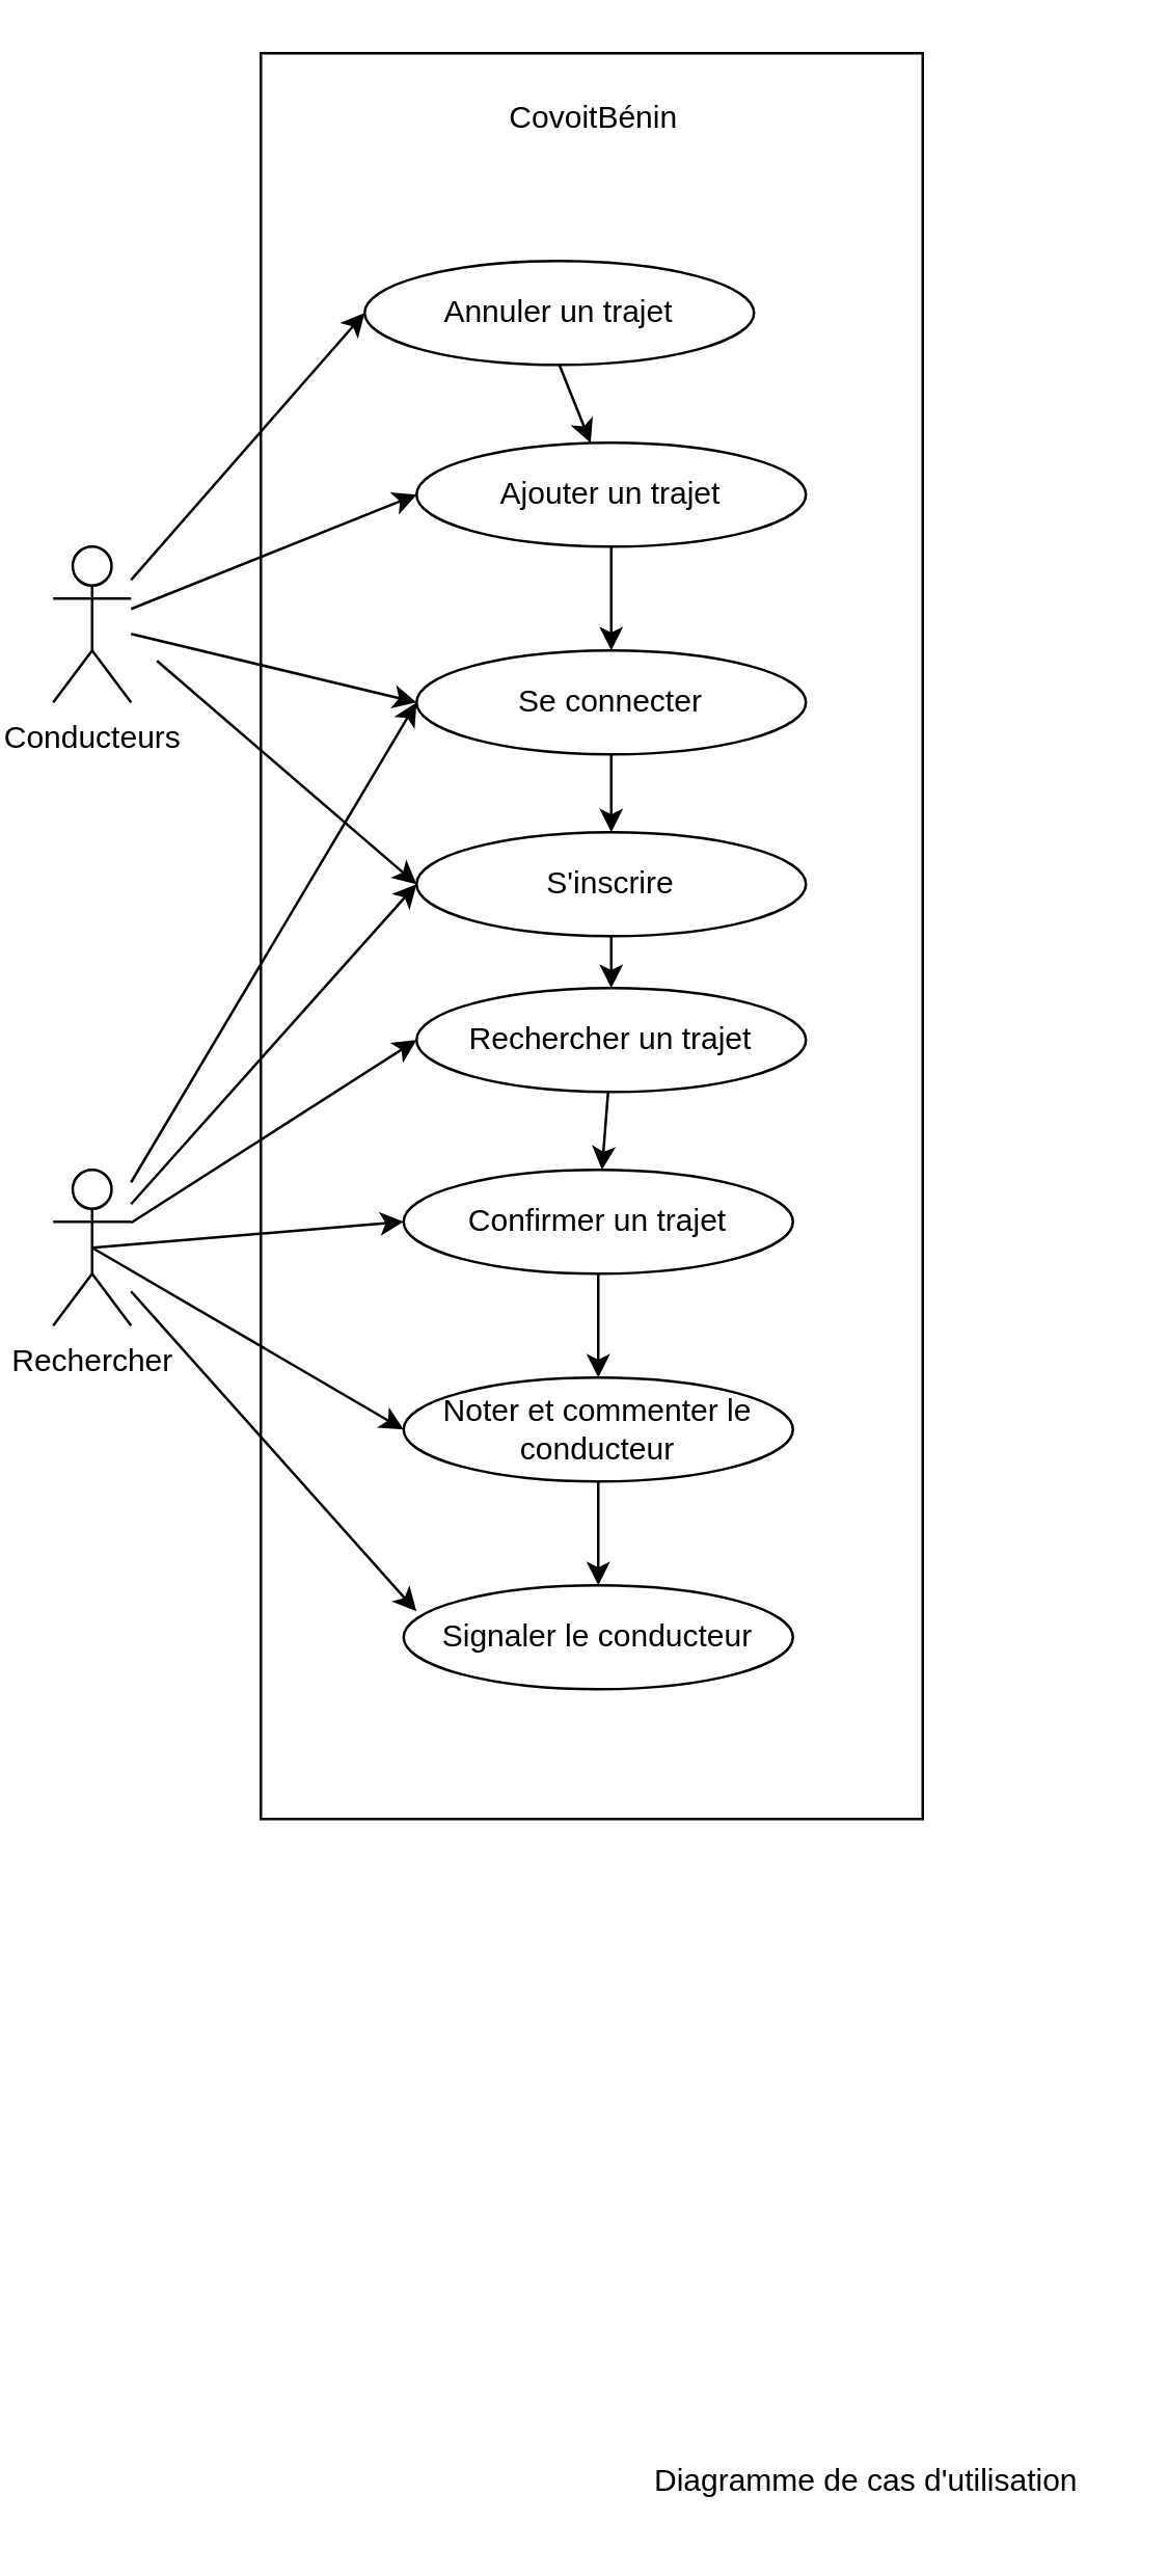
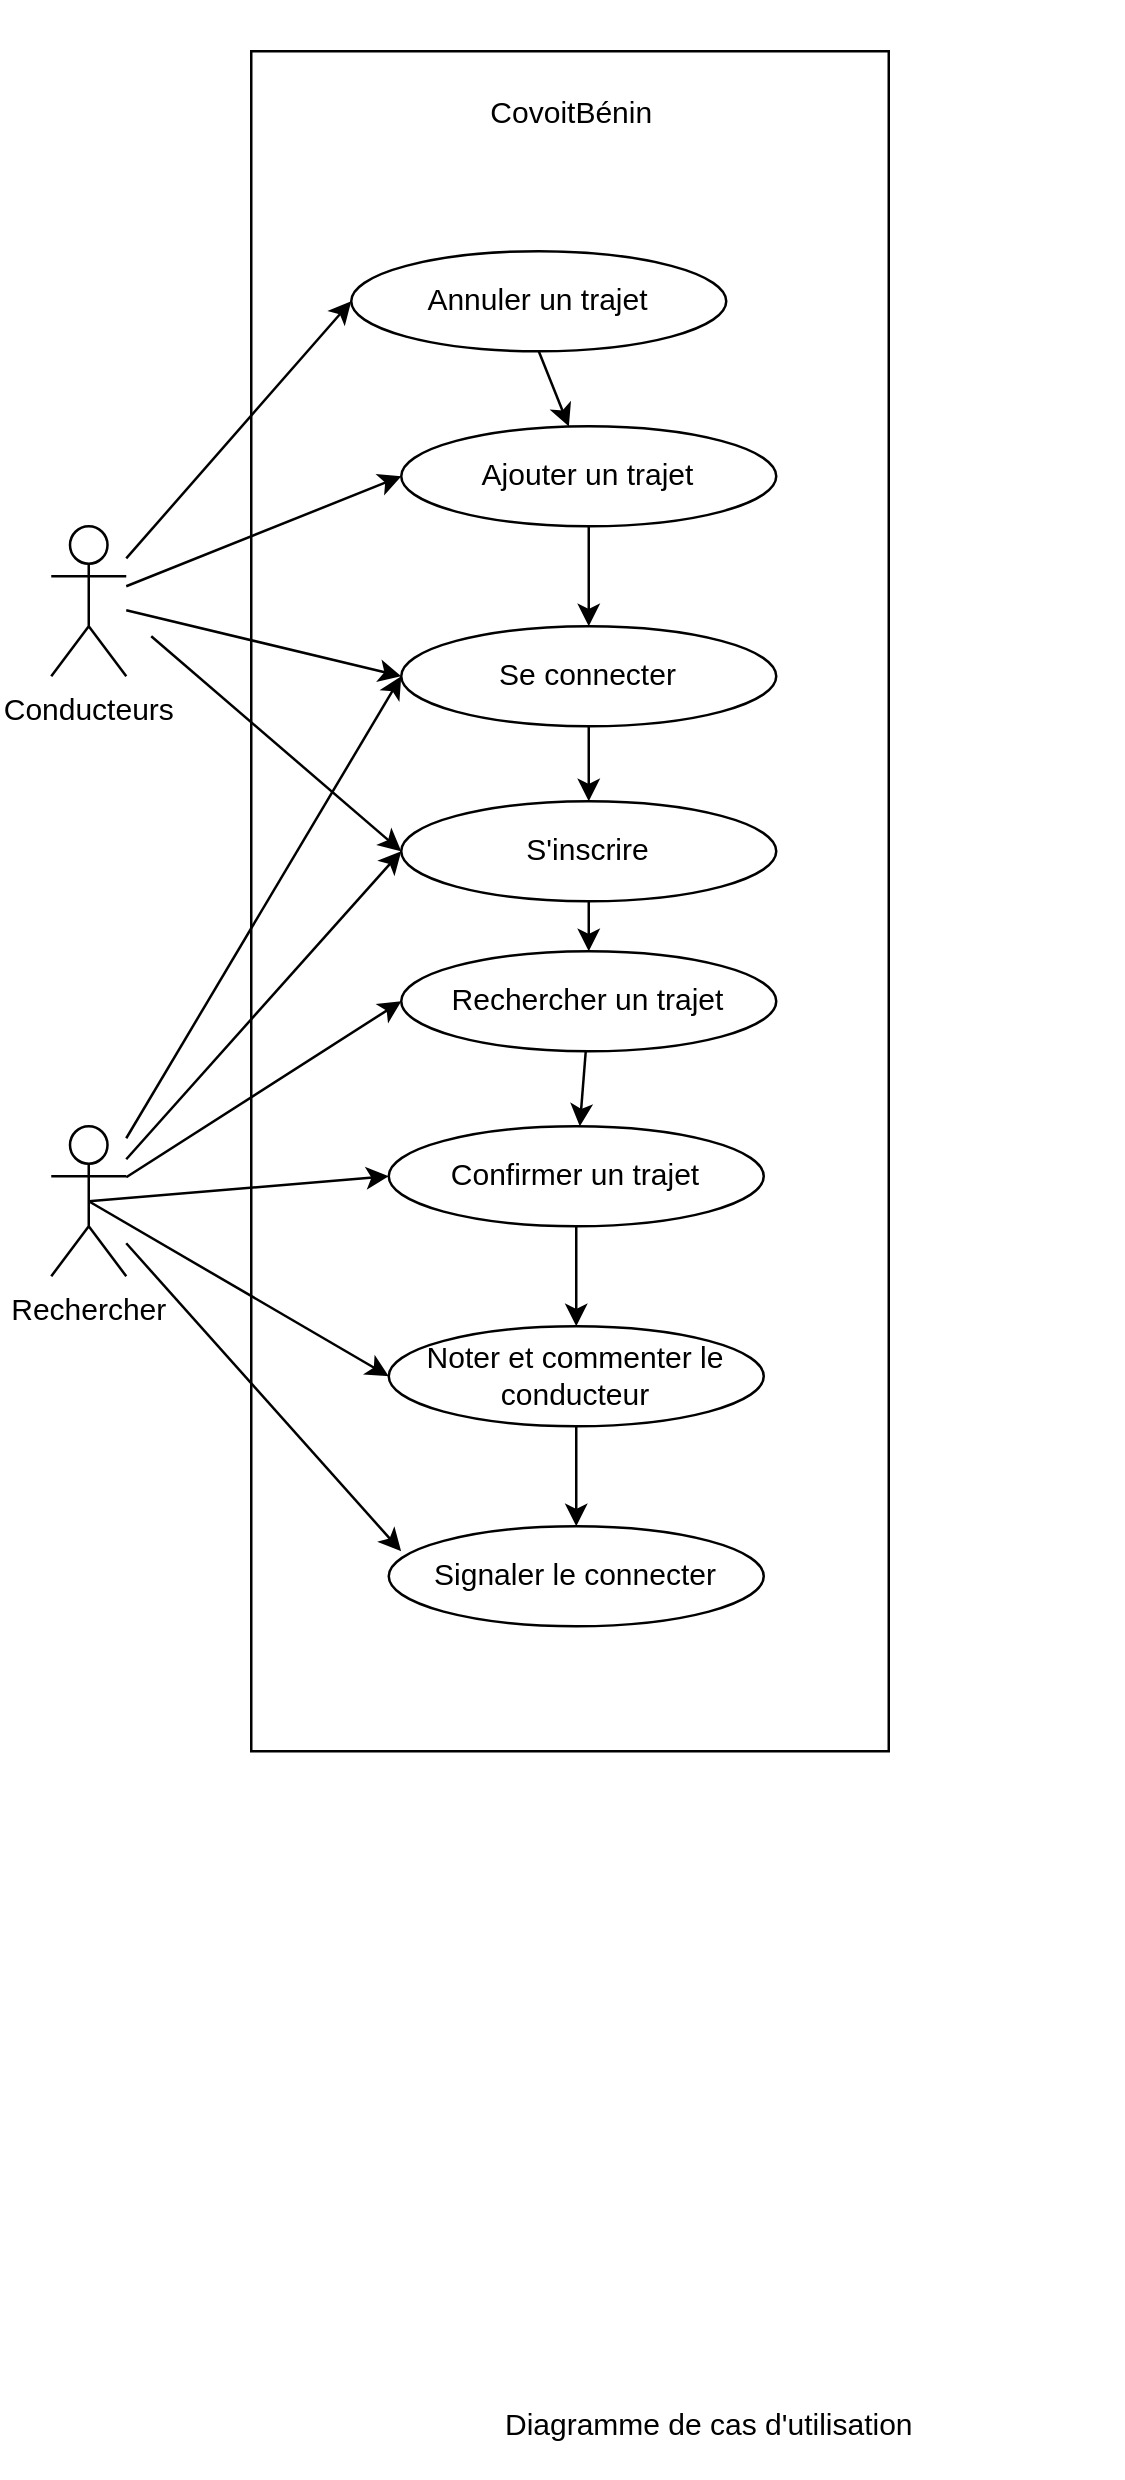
  <mxCell id="0" />
  <mxCell id="1" parent="0" />
  <mxCell id="2" value="Rechercher" style="shape=umlActor;verticalLabelPosition=bottom;verticalAlign=top;html=1;outlineConnect=0;" parent="1" vertex="1"><mxGeometry x="20" y="450" width="30" height="60" as="geometry" /></mxCell>
  <mxCell id="3" value="Conducteurs" style="shape=umlActor;verticalLabelPosition=bottom;verticalAlign=top;html=1;outlineConnect=0;" parent="1" vertex="1"><mxGeometry x="20" y="210" width="30" height="60" as="geometry" /></mxCell>
  <mxCell id="4" value="Se connecter" style="ellipse;whiteSpace=wrap;html=1;" parent="1" vertex="1"><mxGeometry x="160" y="250" width="150" height="40" as="geometry" /></mxCell>
  <mxCell id="5" value="Rechercher un trajet" style="ellipse;whiteSpace=wrap;html=1;" parent="1" vertex="1"><mxGeometry x="160" y="380" width="150" height="40" as="geometry" /></mxCell>
  <mxCell id="6" value="Ajouter un trajet" style="ellipse;whiteSpace=wrap;html=1;" parent="1" vertex="1"><mxGeometry x="160" y="170" width="150" height="40" as="geometry" /></mxCell>
  <mxCell id="7" value="Annuler un trajet" style="ellipse;whiteSpace=wrap;html=1;" parent="1" vertex="1"><mxGeometry x="140" y="100" width="150" height="40" as="geometry" /></mxCell>
  <mxCell id="8" value="Noter et commenter le conducteur" style="ellipse;whiteSpace=wrap;html=1;" parent="1" vertex="1"><mxGeometry x="155" y="530" width="150" height="40" as="geometry" /></mxCell>
- <mxCell id="9" value="Signaler le conducteur" style="ellipse;whiteSpace=wrap;html=1;" parent="1" vertex="1"><mxGeometry x="155" y="610" width="150" height="40" as="geometry" /></mxCell>
+ <mxCell id="9" value="Signaler le connecter" style="ellipse;whiteSpace=wrap;html=1;" parent="1" vertex="1"><mxGeometry x="155" y="610" width="150" height="40" as="geometry" /></mxCell>
  <mxCell id="10" value="Confirmer un trajet" style="ellipse;whiteSpace=wrap;html=1;" parent="1" vertex="1"><mxGeometry x="155" y="450" width="150" height="40" as="geometry" /></mxCell>
  <mxCell id="11" value="S'inscrire" style="ellipse;whiteSpace=wrap;html=1;" parent="1" vertex="1"><mxGeometry x="160" y="320" width="150" height="40" as="geometry" /></mxCell>
  <mxCell id="12" value="" style="endArrow=classic;html=1;rounded=0;fontFamily=Helvetica;fontSize=12;fontColor=default;entryX=0;entryY=0.5;entryDx=0;entryDy=0;" parent="1" source="3" target="6" edge="1"><mxGeometry width="50" height="50" relative="1" as="geometry"><mxPoint x="50" y="250" as="sourcePoint" /><mxPoint x="100" y="200" as="targetPoint" /></mxGeometry></mxCell>
  <mxCell id="13" value="" style="endArrow=classic;html=1;rounded=0;fontFamily=Helvetica;fontSize=12;fontColor=default;entryX=0;entryY=0.5;entryDx=0;entryDy=0;" parent="1" source="3" target="7" edge="1"><mxGeometry width="50" height="50" relative="1" as="geometry"><mxPoint x="60" y="243" as="sourcePoint" /><mxPoint x="170" y="190" as="targetPoint" /></mxGeometry></mxCell>
  <mxCell id="14" value="" style="endArrow=classic;html=1;rounded=0;fontFamily=Helvetica;fontSize=12;fontColor=default;entryX=0;entryY=0.5;entryDx=0;entryDy=0;" parent="1" source="3" target="4" edge="1"><mxGeometry width="50" height="50" relative="1" as="geometry"><mxPoint x="70" y="253" as="sourcePoint" /><mxPoint x="170" y="251" as="targetPoint" /></mxGeometry></mxCell>
  <mxCell id="15" value="" style="endArrow=classic;html=1;rounded=0;fontFamily=Helvetica;fontSize=12;fontColor=default;entryX=0;entryY=0.5;entryDx=0;entryDy=0;" parent="1" source="2" target="4" edge="1"><mxGeometry width="50" height="50" relative="1" as="geometry"><mxPoint x="80" y="405" as="sourcePoint" /><mxPoint x="160" y="330" as="targetPoint" /></mxGeometry></mxCell>
  <mxCell id="16" value="" style="endArrow=classic;html=1;rounded=0;fontFamily=Helvetica;fontSize=12;fontColor=default;entryX=0;entryY=0.5;entryDx=0;entryDy=0;" parent="1" source="2" target="11" edge="1"><mxGeometry width="50" height="50" relative="1" as="geometry"><mxPoint x="60" y="393" as="sourcePoint" /><mxPoint x="170" y="340" as="targetPoint" /></mxGeometry></mxCell>
  <mxCell id="17" value="" style="endArrow=classic;html=1;rounded=0;fontFamily=Helvetica;fontSize=12;fontColor=default;entryX=0;entryY=0.5;entryDx=0;entryDy=0;" parent="1" source="2" target="5" edge="1"><mxGeometry width="50" height="50" relative="1" as="geometry"><mxPoint x="70" y="403" as="sourcePoint" /><mxPoint x="180" y="350" as="targetPoint" /></mxGeometry></mxCell>
  <mxCell id="18" value="" style="endArrow=classic;html=1;rounded=0;fontFamily=Helvetica;fontSize=12;fontColor=default;entryX=0;entryY=0.5;entryDx=0;entryDy=0;" parent="1" target="11" edge="1"><mxGeometry width="50" height="50" relative="1" as="geometry"><mxPoint x="60" y="254" as="sourcePoint" /><mxPoint x="170" y="280" as="targetPoint" /></mxGeometry></mxCell>
- <mxCell id="19" value="Diagramme de cas d'utilisation" style="text;html=1;align=center;verticalAlign=middle;resizable=0;points=[];autosize=1;strokeColor=none;fillColor=none;fontSize=12;fontFamily=Helvetica;fontColor=default;" parent="1" vertex="1"><mxGeometry x="238" y="940" width="190" height="30" as="geometry" /></mxCell>
+ <mxCell id="19" value="Diagramme de cas d'utilisation" style="text;html=1;align=center;verticalAlign=middle;resizable=0;points=[];autosize=1;strokeColor=none;fillColor=none;fontSize=12;fontFamily=Helvetica;fontColor=default;" parent="1" vertex="1"><mxGeometry x="188" y="955" width="190" height="30" as="geometry" /></mxCell>
  <mxCell id="20" value="" style="endArrow=classic;html=1;rounded=0;fontFamily=Helvetica;fontSize=12;fontColor=default;entryX=0;entryY=0.5;entryDx=0;entryDy=0;exitX=0.5;exitY=0.5;exitDx=0;exitDy=0;exitPerimeter=0;" parent="1" source="2" target="10" edge="1"><mxGeometry width="50" height="50" relative="1" as="geometry"><mxPoint x="60" y="490" as="sourcePoint" /><mxPoint x="170" y="480" as="targetPoint" /></mxGeometry></mxCell>
  <mxCell id="21" value="" style="endArrow=classic;html=1;rounded=0;fontFamily=Helvetica;fontSize=12;fontColor=default;entryX=0;entryY=0.5;entryDx=0;entryDy=0;exitX=0.5;exitY=0.5;exitDx=0;exitDy=0;exitPerimeter=0;" parent="1" source="2" target="8" edge="1"><mxGeometry width="50" height="50" relative="1" as="geometry"><mxPoint x="55" y="650" as="sourcePoint" /><mxPoint x="160" y="635" as="targetPoint" /></mxGeometry></mxCell>
  <mxCell id="22" value="" style="endArrow=classic;html=1;rounded=0;fontFamily=Helvetica;fontSize=12;fontColor=default;entryX=0.033;entryY=0.25;entryDx=0;entryDy=0;entryPerimeter=0;" parent="1" source="2" target="9" edge="1"><mxGeometry width="50" height="50" relative="1" as="geometry"><mxPoint x="65" y="660" as="sourcePoint" /><mxPoint x="165" y="710" as="targetPoint" /></mxGeometry></mxCell>
  <mxCell id="23" value="" style="endArrow=classic;html=1;rounded=0;exitX=0.5;exitY=1;exitDx=0;exitDy=0;" parent="1" source="7" target="6" edge="1"><mxGeometry width="50" height="50" relative="1" as="geometry"><mxPoint x="410" y="320" as="sourcePoint" /><mxPoint x="460" y="270" as="targetPoint" /></mxGeometry></mxCell>
  <mxCell id="24" value="" style="endArrow=classic;html=1;rounded=0;exitX=0.5;exitY=1;exitDx=0;exitDy=0;" parent="1" source="6" target="4" edge="1"><mxGeometry width="50" height="50" relative="1" as="geometry"><mxPoint x="245" y="150" as="sourcePoint" /><mxPoint x="245" y="180" as="targetPoint" /></mxGeometry></mxCell>
  <mxCell id="25" value="" style="endArrow=classic;html=1;rounded=0;" parent="1" source="4" target="11" edge="1"><mxGeometry width="50" height="50" relative="1" as="geometry"><mxPoint x="245" y="220" as="sourcePoint" /><mxPoint x="245" y="260" as="targetPoint" /></mxGeometry></mxCell>
  <mxCell id="26" value="" style="endArrow=classic;html=1;rounded=0;" parent="1" source="11" target="5" edge="1"><mxGeometry width="50" height="50" relative="1" as="geometry"><mxPoint x="380" y="400" as="sourcePoint" /><mxPoint x="380" y="430" as="targetPoint" /></mxGeometry></mxCell>
  <mxCell id="27" value="" style="endArrow=classic;html=1;rounded=0;" parent="1" source="5" target="10" edge="1"><mxGeometry width="50" height="50" relative="1" as="geometry"><mxPoint x="390" y="410" as="sourcePoint" /><mxPoint x="390" y="440" as="targetPoint" /></mxGeometry></mxCell>
  <mxCell id="28" value="" style="endArrow=classic;html=1;rounded=0;entryX=0.5;entryY=0;entryDx=0;entryDy=0;exitX=0.5;exitY=1;exitDx=0;exitDy=0;" parent="1" source="10" target="8" edge="1"><mxGeometry width="50" height="50" relative="1" as="geometry"><mxPoint x="400" y="420" as="sourcePoint" /><mxPoint x="400" y="450" as="targetPoint" /></mxGeometry></mxCell>
  <mxCell id="29" value="" style="endArrow=classic;html=1;rounded=0;entryX=0.5;entryY=0;entryDx=0;entryDy=0;" parent="1" source="8" target="9" edge="1"><mxGeometry width="50" height="50" relative="1" as="geometry"><mxPoint x="410" y="430" as="sourcePoint" /><mxPoint x="410" y="460" as="targetPoint" /></mxGeometry></mxCell>
  <mxCell id="30" value="" style="rounded=0;whiteSpace=wrap;html=1;fillColor=none;" parent="1" vertex="1"><mxGeometry x="100" y="20" width="255" height="680" as="geometry" /></mxCell>
  <mxCell id="31" value="CovoitBénin" style="text;html=1;align=center;verticalAlign=middle;resizable=0;points=[];autosize=1;strokeColor=none;fillColor=none;" parent="1" vertex="1"><mxGeometry x="182.5" y="30" width="90" height="30" as="geometry" /></mxCell>
